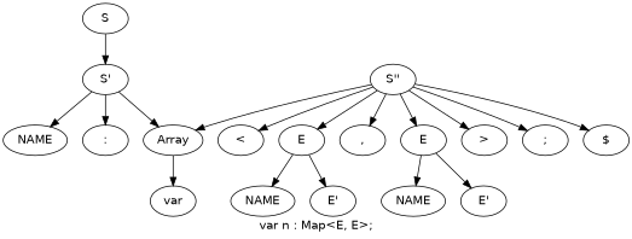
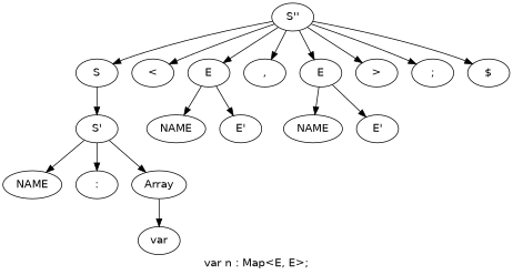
  digraph {
    fontname="DejaVu Sans"
    label="var n : Map<E, E>;"
    node [fontname="DejaVu Sans"]
    edge [fontname="DejaVu Sans"]
    n1 [label=S]
    n2 [label="S'"]
    n3 [label=var]
    n4 [label=NAME]
    n5 [label=":"]
    n6 [label=Array]
    n7 [label="S''"]
    n8 [label="<"]
    n9 [label=E]
    n10 [label=","]
    n11 [label=E]
    n12 [label=">"]
    n13 [label=";"]
    n14 [label="$"]
    n15 [label=NAME]
    n16 [label="E'"]
    n17 [label=NAME]
    n18 [label="E'"]
    n1 -> n2
    n2 -> n4
    n2 -> n5
    n2 -> n6
    n6 -> n3
-   n7 -> n6
+   n7 -> n1
    n7 -> n8
    n7 -> n9
    n7 -> n10
    n7 -> n11
    n7 -> n12
    n7 -> n13
    n7 -> n14
    n9 -> n15
    n9 -> n16
    n11 -> n17
    n11 -> n18
  }
